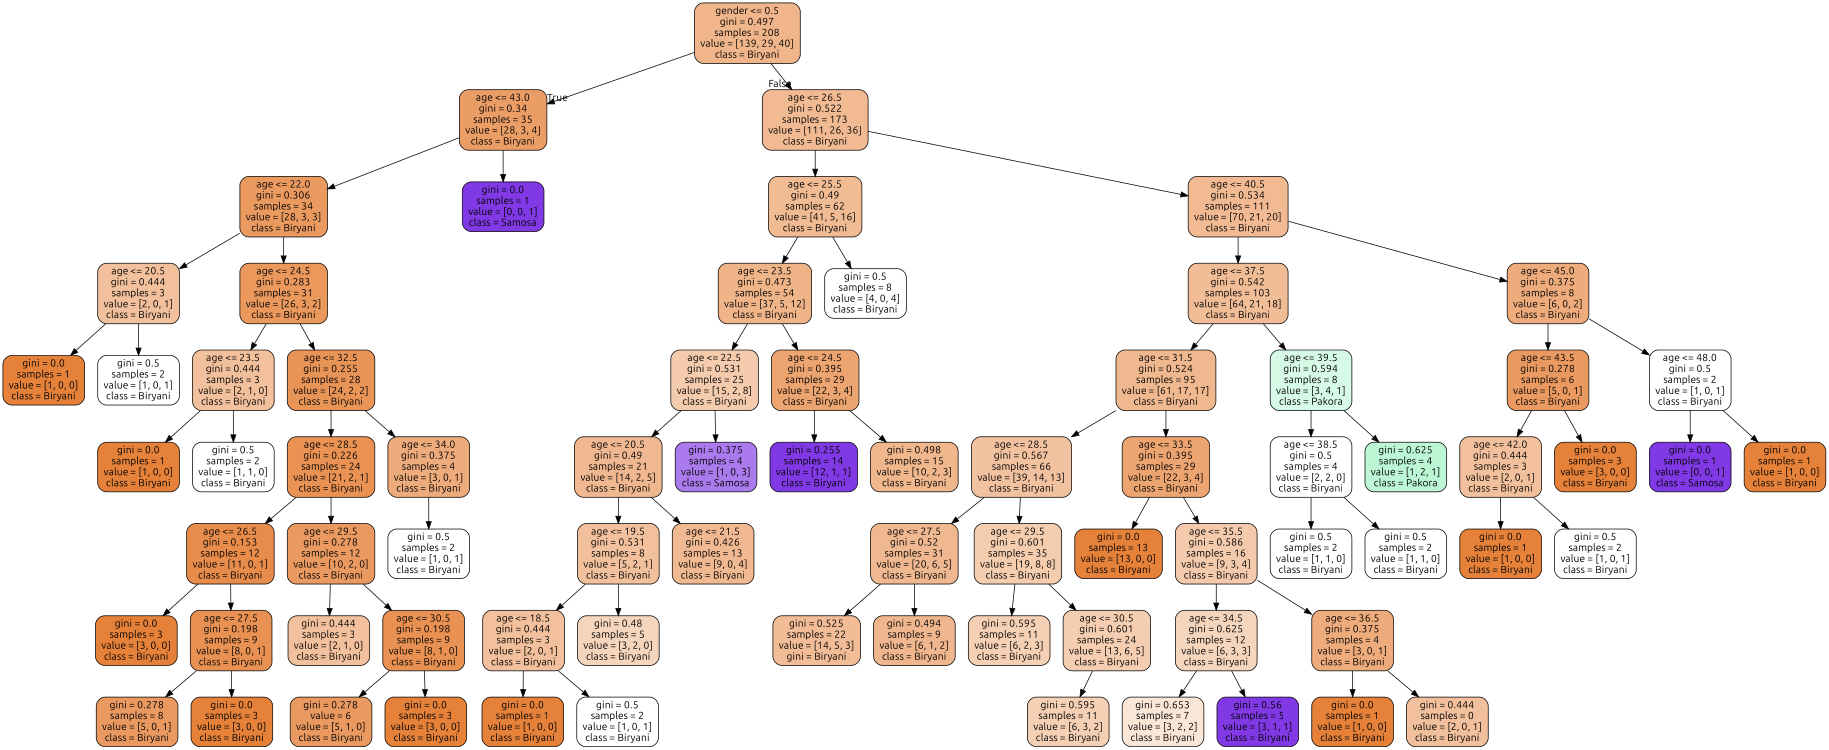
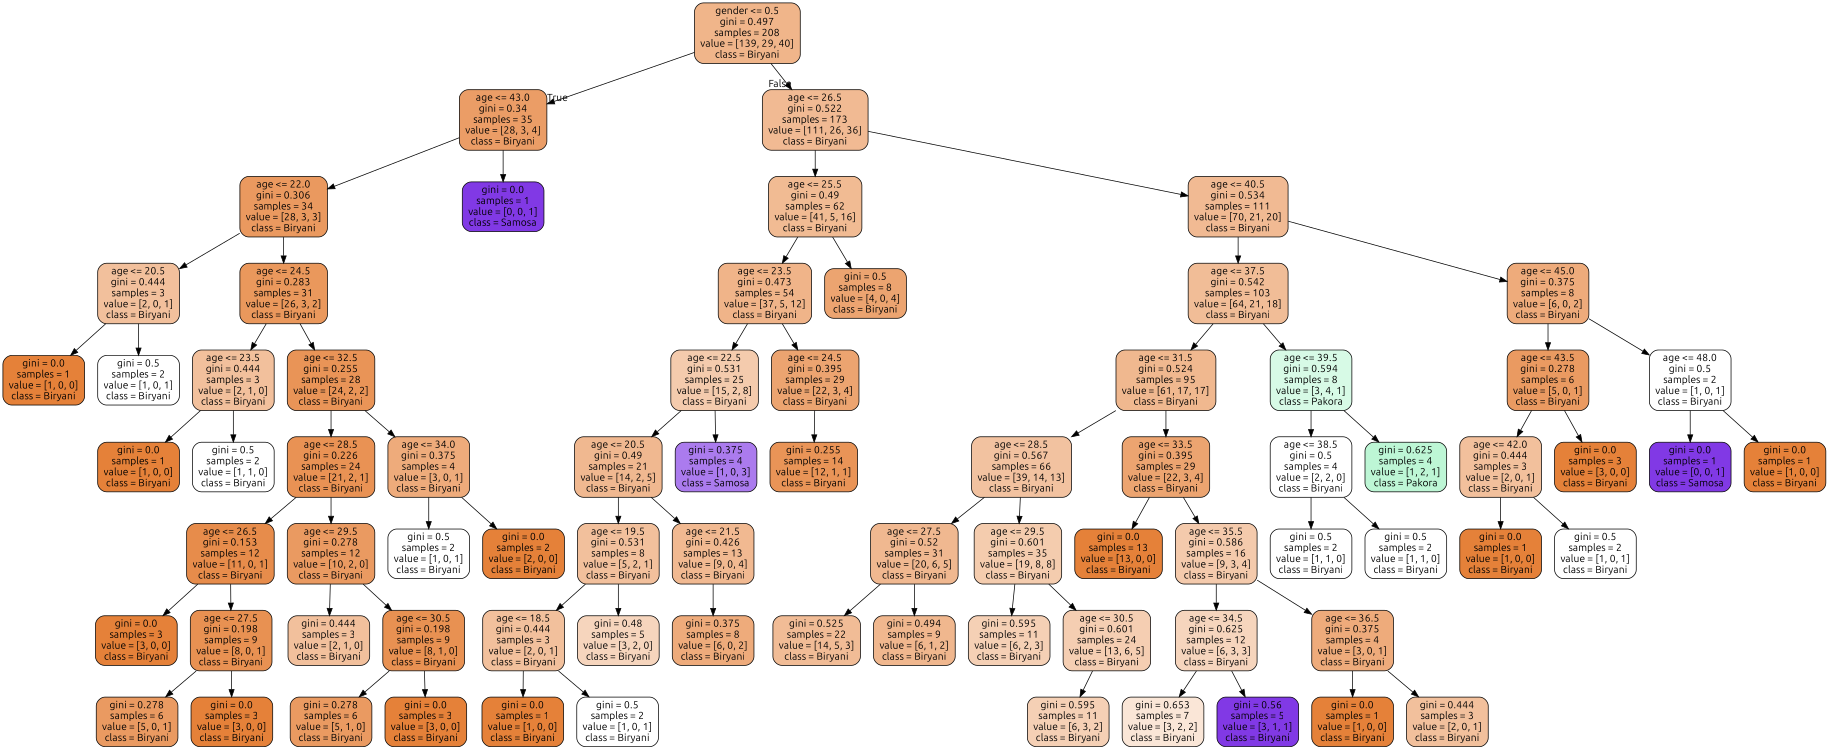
  digraph {
    fontname=Ubuntu
    node [color=black fillcolor="#e58139" fontname=Ubuntu shape=box style="filled, rounded"]
    edge [fontname=Ubuntu]
    n1 [fillcolor="#f0b58a" label="gender <= 0.5\ngini = 0.497\nsamples = 208\nvalue = [139, 29, 40]\nclass = Biryani"]
    n2 [fillcolor="#eb9d66" label="age <= 43.0\ngini = 0.34\nsamples = 35\nvalue = [28, 3, 4]\nclass = Biryani"]
    n3 [fillcolor="#f1ba93" label="age <= 26.5\ngini = 0.522\nsamples = 173\nvalue = [111, 26, 36]\nclass = Biryani"]
    n4 [fillcolor="#ea995f" label="age <= 22.0\ngini = 0.306\nsamples = 34\nvalue = [28, 3, 3]\nclass = Biryani"]
    n5 [fillcolor="#8139e5" label="gini = 0.0\nsamples = 1\nvalue = [0, 0, 1]\nclass = Samosa"]
    n6 [fillcolor="#f1bb93" label="age <= 25.5\ngini = 0.49\nsamples = 62\nvalue = [41, 5, 16]\nclass = Biryani"]
    n7 [fillcolor="#f1ba93" label="age <= 40.5\ngini = 0.534\nsamples = 111\nvalue = [70, 21, 20]\nclass = Biryani"]
    n8 [fillcolor="#f2c09c" label="age <= 20.5\ngini = 0.444\nsamples = 3\nvalue = [2, 0, 1]\nclass = Biryani"]
    n9 [fillcolor="#ea985c" label="age <= 24.5\ngini = 0.283\nsamples = 31\nvalue = [26, 3, 2]\nclass = Biryani"]
    n10 [label="gini = 0.0\nsamples = 1\nvalue = [1, 0, 0]\nclass = Biryani"]
    n11 [fillcolor="#ffffff" label="gini = 0.5\nsamples = 2\nvalue = [1, 0, 1]\nclass = Biryani"]
    n12 [fillcolor="#f2c09c" label="age <= 23.5\ngini = 0.444\nsamples = 3\nvalue = [2, 1, 0]\nclass = Biryani"]
    n13 [fillcolor="#e99457" label="age <= 32.5\ngini = 0.255\nsamples = 28\nvalue = [24, 2, 2]\nclass = Biryani"]
    n14 [label="gini = 0.0\nsamples = 1\nvalue = [1, 0, 0]\nclass = Biryani"]
    n15 [fillcolor="#ffffff" label="gini = 0.5\nsamples = 2\nvalue = [1, 1, 0]\nclass = Biryani"]
    n16 [fillcolor="#e99254" label="age <= 28.5\ngini = 0.226\nsamples = 24\nvalue = [21, 2, 1]\nclass = Biryani"]
    n17 [fillcolor="#eeab7b" label="age <= 34.0\ngini = 0.375\nsamples = 4\nvalue = [3, 0, 1]\nclass = Biryani"]
    n18 [fillcolor="#e78c4b" label="age <= 26.5\ngini = 0.153\nsamples = 12\nvalue = [11, 0, 1]\nclass = Biryani"]
    n19 [fillcolor="#ea9a61" label="age <= 29.5\ngini = 0.278\nsamples = 12\nvalue = [10, 2, 0]\nclass = Biryani"]
    n20 [fillcolor="#ffffff" label="gini = 0.5\nsamples = 2\nvalue = [1, 0, 1]\nclass = Biryani"]
+   n21 [label="gini = 0.0\nsamples = 2\nvalue = [2, 0, 0]\nclass = Biryani"]
    n22 [label="gini = 0.0\nsamples = 3\nvalue = [3, 0, 0]\nclass = Biryani"]
    n23 [fillcolor="#e89152" label="age <= 27.5\ngini = 0.198\nsamples = 9\nvalue = [8, 0, 1]\nclass = Biryani"]
    n24 [fillcolor="#f2c09c" label="gini = 0.444\nsamples = 3\nvalue = [2, 1, 0]\nclass = Biryani"]
    n25 [fillcolor="#e89152" label="age <= 30.5\ngini = 0.198\nsamples = 9\nvalue = [8, 1, 0]\nclass = Biryani"]
-   n26 [fillcolor="#ea9a61" label="gini = 0.278\nsamples = 8\nvalue = [5, 0, 1]\nclass = Biryani"]
+   n26 [fillcolor="#ea9a61" label="gini = 0.278\nsamples = 6\nvalue = [5, 0, 1]\nclass = Biryani"]
    n27 [label="gini = 0.0\nsamples = 3\nvalue = [3, 0, 0]\nclass = Biryani"]
-   n28 [fillcolor="#ea9a61" label="gini = 0.278\nvalue = 6\nvalue = [5, 1, 0]\nclass = Biryani"]
+   n28 [fillcolor="#ea9a61" label="gini = 0.278\nsamples = 6\nvalue = [5, 1, 0]\nclass = Biryani"]
    n29 [label="gini = 0.0\nsamples = 3\nvalue = [3, 0, 0]\nclass = Biryani"]
    n30 [fillcolor="#f0b489" label="age <= 23.5\ngini = 0.473\nsamples = 54\nvalue = [37, 5, 12]\nclass = Biryani"]
-   n31 [fillcolor="#ffffff" label="gini = 0.5\nsamples = 8\nvalue = [4, 0, 4]\nclass = Biryani"]
+   n31 [fillcolor="#eca470" label="gini = 0.5\nsamples = 8\nvalue = [4, 0, 4]\nclass = Biryani"]
    n32 [fillcolor="#f1bd97" label="age <= 37.5\ngini = 0.542\nsamples = 103\nvalue = [64, 21, 18]\nclass = Biryani"]
    n33 [fillcolor="#eeab7b" label="age <= 45.0\ngini = 0.375\nsamples = 8\nvalue = [6, 0, 2]\nclass = Biryani"]
    n34 [fillcolor="#f4cbad" label="age <= 22.5\ngini = 0.531\nsamples = 25\nvalue = [15, 2, 8]\nclass = Biryani"]
    n35 [fillcolor="#eca470" label="age <= 24.5\ngini = 0.395\nsamples = 29\nvalue = [22, 3, 4]\nclass = Biryani"]
    n36 [fillcolor="#f0b890" label="age <= 20.5\ngini = 0.49\nsamples = 21\nvalue = [14, 2, 5]\nclass = Biryani"]
    n37 [fillcolor="#ab7bee" label="gini = 0.375\nsamples = 4\nvalue = [1, 0, 3]\nclass = Samosa"]
-   n38 [fillcolor="#8139e5" label="gini = 0.255\nsamples = 14\nvalue = [12, 1, 1]\nclass = Biryani"]
-   n39 [fillcolor="#f0b68c" label="gini = 0.498\nsamples = 15\nvalue = [10, 2, 3]\nclass = Biryani"]
+   n38 [fillcolor="#e99457" label="gini = 0.255\nsamples = 14\nvalue = [12, 1, 1]\nclass = Biryani"]
    n40 [fillcolor="#f2c09c" label="age <= 19.5\ngini = 0.531\nsamples = 8\nvalue = [5, 2, 1]\nclass = Biryani"]
    n41 [fillcolor="#f1b991" label="age <= 21.5\ngini = 0.426\nsamples = 13\nvalue = [9, 0, 4]\nclass = Biryani"]
    n42 [fillcolor="#f2c09c" label="age <= 18.5\ngini = 0.444\nsamples = 3\nvalue = [2, 0, 1]\nclass = Biryani"]
    n43 [fillcolor="#f6d5bd" label="gini = 0.48\nsamples = 5\nvalue = [3, 2, 0]\nclass = Biryani"]
+   n44 [fillcolor="#eeab7b" label="gini = 0.375\nsamples = 8\nvalue = [6, 0, 2]\nclass = Biryani"]
    n45 [label="gini = 0.0\nsamples = 1\nvalue = [1, 0, 0]\nclass = Biryani"]
    n46 [fillcolor="#ffffff" label="gini = 0.5\nsamples = 2\nvalue = [1, 0, 1]\nclass = Biryani"]
    n47 [fillcolor="#f0b88f" label="age <= 31.5\ngini = 0.524\nsamples = 95\nvalue = [61, 17, 17]\nclass = Biryani"]
    n48 [fillcolor="#d7fae6" label="age <= 39.5\ngini = 0.594\nsamples = 8\nvalue = [3, 4, 1]\nclass = Pakora"]
    n49 [fillcolor="#ea9a61" label="age <= 43.5\ngini = 0.278\nsamples = 6\nvalue = [5, 0, 1]\nclass = Biryani"]
    n50 [fillcolor="#ffffff" label="age <= 48.0\ngini = 0.5\nsamples = 2\nvalue = [1, 0, 1]\nclass = Biryani"]
    n51 [fillcolor="#f2c2a0" label="age <= 28.5\ngini = 0.567\nsamples = 66\nvalue = [39, 14, 13]\nclass = Biryani"]
    n52 [fillcolor="#eca470" label="age <= 33.5\ngini = 0.395\nsamples = 29\nvalue = [22, 3, 4]\nclass = Biryani"]
    n53 [fillcolor="#ffffff" label="age <= 38.5\ngini = 0.5\nsamples = 4\nvalue = [2, 2, 0]\nclass = Biryani"]
    n54 [fillcolor="#bdf6d5" label="gini = 0.625\nsamples = 4\nvalue = [1, 2, 1]\nclass = Pakora"]
    n55 [fillcolor="#f0b890" label="age <= 27.5\ngini = 0.52\nsamples = 31\nvalue = [20, 6, 5]\nclass = Biryani"]
    n56 [fillcolor="#f4ccae" label="age <= 29.5\ngini = 0.601\nsamples = 35\nvalue = [19, 8, 8]\nclass = Biryani"]
    n57 [label="gini = 0.0\nsamples = 13\nvalue = [13, 0, 0]\nclass = Biryani"]
    n58 [fillcolor="#f4caac" label="age <= 35.5\ngini = 0.586\nsamples = 16\nvalue = [9, 3, 4]\nclass = Biryani"]
-   n59 [fillcolor="#f1bc96" label="gini = 0.525\nsamples = 22\nvalue = [14, 5, 3]\ngini = Biryani"]
+   n59 [fillcolor="#f1bc96" label="gini = 0.525\nsamples = 22\nvalue = [14, 5, 3]\nclass = Biryani"]
    n60 [fillcolor="#f0b78e" label="gini = 0.494\nsamples = 9\nvalue = [6, 1, 2]\nclass = Biryani"]
    n61 [fillcolor="#f5d0b5" label="gini = 0.595\nsamples = 11\nvalue = [6, 2, 3]\nclass = Biryani"]
    n62 [fillcolor="#f5ceb2" label="age <= 30.5\ngini = 0.601\nsamples = 24\nvalue = [13, 6, 5]\nclass = Biryani"]
    n63 [fillcolor="#f5d0b5" label="gini = 0.595\nsamples = 11\nvalue = [6, 3, 2]\nclass = Biryani"]
    n64 [fillcolor="#f6d5bd" label="age <= 34.5\ngini = 0.625\nsamples = 12\nvalue = [6, 3, 3]\nclass = Biryani"]
    n65 [fillcolor="#eeab7b" label="age <= 36.5\ngini = 0.375\nsamples = 4\nvalue = [3, 0, 1]\nclass = Biryani"]
    n66 [fillcolor="#fae6d7" label="gini = 0.653\nsamples = 7\nvalue = [3, 2, 2]\nclass = Biryani"]
    n67 [fillcolor="#8139e5" label="gini = 0.56\nsamples = 5\nvalue = [3, 1, 1]\nclass = Biryani"]
    n68 [label="gini = 0.0\nsamples = 1\nvalue = [1, 0, 0]\nclass = Biryani"]
-   n69 [fillcolor="#f2c09c" label="gini = 0.444\nsamples = 0\nvalue = [2, 0, 1]\nclass = Biryani"]
+   n69 [fillcolor="#f2c09c" label="gini = 0.444\nsamples = 3\nvalue = [2, 0, 1]\nclass = Biryani"]
    n70 [fillcolor="#ffffff" label="gini = 0.5\nsamples = 2\nvalue = [1, 1, 0]\nclass = Biryani"]
    n71 [fillcolor="#ffffff" label="gini = 0.5\nsamples = 2\nvalue = [1, 1, 0]\nclass = Biryani"]
    n72 [fillcolor="#f2c09c" label="age <= 42.0\ngini = 0.444\nsamples = 3\nvalue = [2, 0, 1]\nclass = Biryani"]
    n73 [label="gini = 0.0\nsamples = 3\nvalue = [3, 0, 0]\nclass = Biryani"]
    n74 [fillcolor="#8139e5" label="gini = 0.0\nsamples = 1\nvalue = [0, 0, 1]\nclass = Samosa"]
    n75 [label="gini = 0.0\nsamples = 1\nvalue = [1, 0, 0]\nclass = Biryani"]
    n76 [label="gini = 0.0\nsamples = 1\nvalue = [1, 0, 0]\nclass = Biryani"]
    n77 [fillcolor="#ffffff" label="gini = 0.5\nsamples = 2\nvalue = [1, 0, 1]\nclass = Biryani"]
    n1 -> n2 [headlabel=True labelangle=45 labeldistance=2.5]
    n1 -> n3 [headlabel=False labelangle=-45 labeldistance=2.5]
    n2 -> n4
    n2 -> n5
    n3 -> n6
    n3 -> n7
    n4 -> n8
    n4 -> n9
    n6 -> n30
    n6 -> n31
    n7 -> n32
    n7 -> n33
    n8 -> n10
    n8 -> n11
    n9 -> n12
    n9 -> n13
    n12 -> n14
    n12 -> n15
    n13 -> n16
    n13 -> n17
    n16 -> n18
    n16 -> n19
    n17 -> n20
+   n17 -> n21
    n18 -> n22
    n18 -> n23
    n19 -> n24
    n19 -> n25
    n23 -> n26
    n23 -> n27
    n25 -> n28
    n25 -> n29
    n30 -> n34
    n30 -> n35
    n32 -> n47
    n32 -> n48
    n33 -> n49
    n33 -> n50
    n34 -> n36
    n34 -> n37
    n35 -> n38
-   n35 -> n39
    n36 -> n40
    n36 -> n41
    n40 -> n42
    n40 -> n43
+   n41 -> n44
    n42 -> n45
    n42 -> n46
    n47 -> n51
    n47 -> n52
    n48 -> n53
    n48 -> n54
    n49 -> n72
    n49 -> n73
    n50 -> n74
    n50 -> n75
    n51 -> n55
    n51 -> n56
    n52 -> n57
    n52 -> n58
    n53 -> n70
    n53 -> n71
    n55 -> n59
    n55 -> n60
    n56 -> n61
    n56 -> n62
    n58 -> n64
    n58 -> n65
    n62 -> n63
    n64 -> n66
    n64 -> n67
    n65 -> n68
    n65 -> n69
    n72 -> n76
    n72 -> n77
  }
